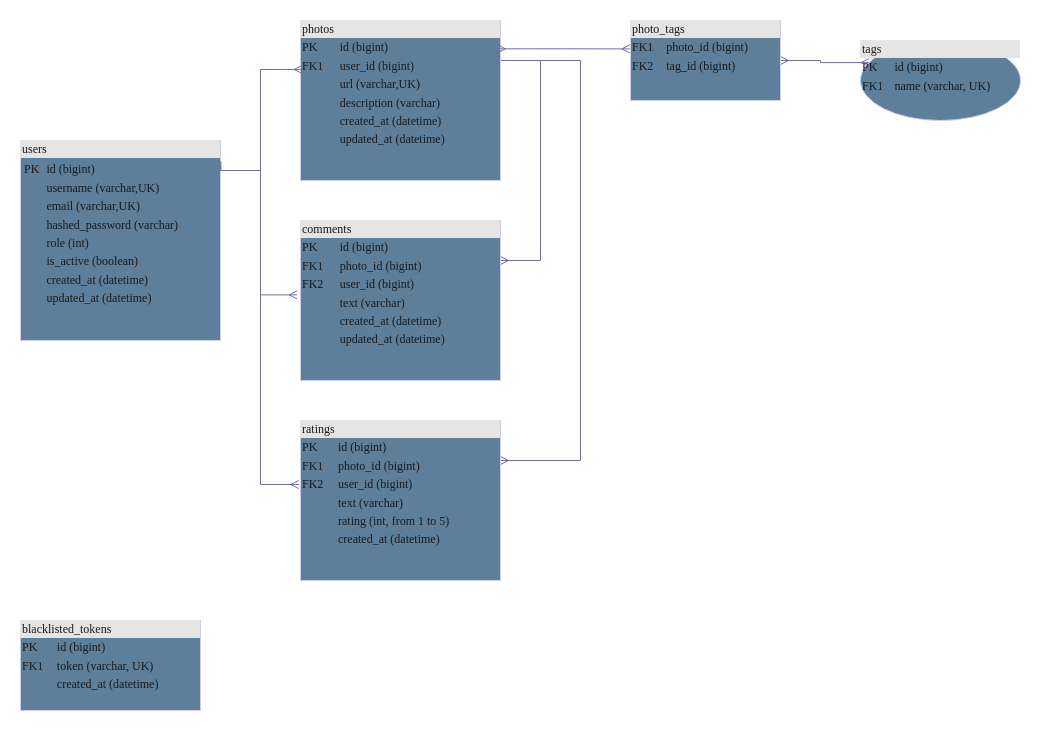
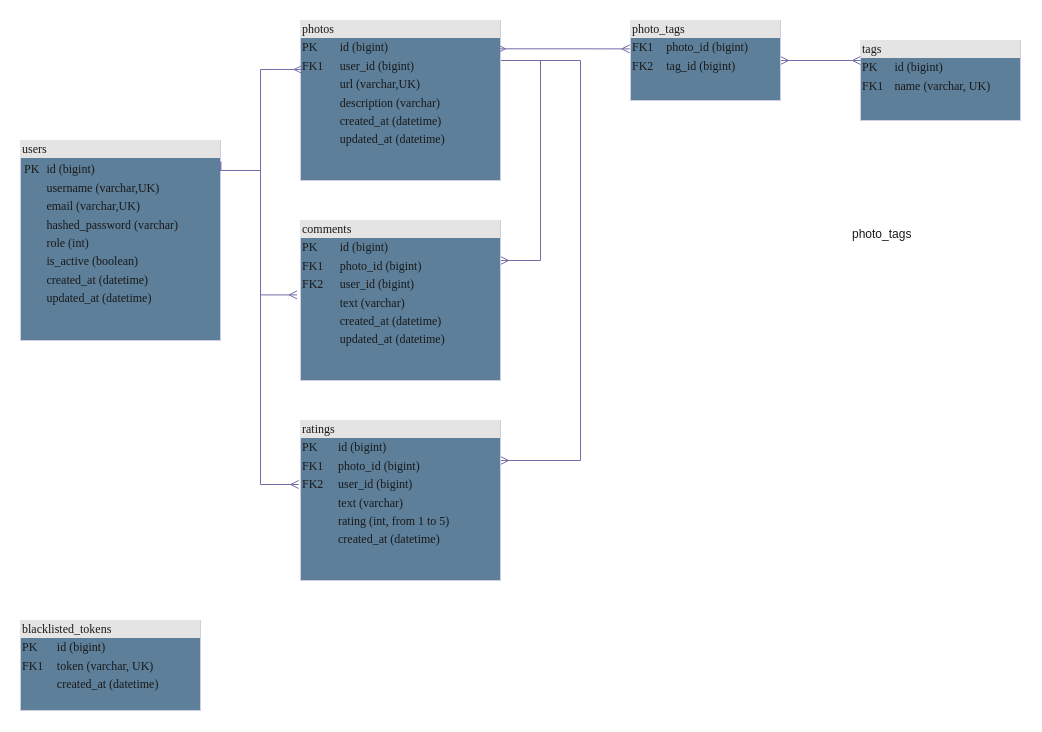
  <mxCell id="0" />
  <mxCell id="1" parent="0" />
- <mxCell id="2" value="&lt;div style=&quot;box-sizing:border-box;width:100%;background:#e4e4e4;padding:2px;&quot;&gt;tags&lt;/div&gt;&lt;table style=&quot;width:100%;font-size:1em;&quot; cellpadding=&quot;2&quot; cellspacing=&quot;0&quot;&gt;&lt;tbody&gt;&lt;tr&gt;&lt;td&gt;PK&lt;/td&gt;&lt;td&gt;id&amp;nbsp;(bigint)&lt;/td&gt;&lt;/tr&gt;&lt;tr&gt;&lt;td&gt;FK1&lt;/td&gt;&lt;td&gt;name&amp;nbsp;(varchar, UK)&lt;br&gt;&lt;/td&gt;&lt;/tr&gt;&lt;tr&gt;&lt;td&gt;&lt;/td&gt;&lt;td&gt;&lt;br&gt;&lt;/td&gt;&lt;/tr&gt;&lt;/tbody&gt;&lt;/table&gt;" style="ellipse;verticalAlign=top;align=left;overflow=fill;html=1;shadow=0;comic=0;labelBackgroundColor=none;strokeWidth=1;fontFamily=Verdana;fontSize=12;fillColor=#5D7F99;strokeColor=#D0CEE2;fontColor=#1A1A1A;" parent="1" vertex="1"><mxGeometry x="860" y="40" width="160" height="80" as="geometry" /></mxCell>
+ <mxCell id="2" value="&lt;div style=&quot;box-sizing:border-box;width:100%;background:#e4e4e4;padding:2px;&quot;&gt;tags&lt;/div&gt;&lt;table style=&quot;width:100%;font-size:1em;&quot; cellpadding=&quot;2&quot; cellspacing=&quot;0&quot;&gt;&lt;tbody&gt;&lt;tr&gt;&lt;td&gt;PK&lt;/td&gt;&lt;td&gt;id&amp;nbsp;(bigint)&lt;/td&gt;&lt;/tr&gt;&lt;tr&gt;&lt;td&gt;FK1&lt;/td&gt;&lt;td&gt;name&amp;nbsp;(varchar, UK)&lt;br&gt;&lt;/td&gt;&lt;/tr&gt;&lt;tr&gt;&lt;td&gt;&lt;/td&gt;&lt;td&gt;&lt;br&gt;&lt;/td&gt;&lt;/tr&gt;&lt;/tbody&gt;&lt;/table&gt;" style="verticalAlign=top;align=left;overflow=fill;html=1;rounded=0;shadow=0;comic=0;labelBackgroundColor=none;strokeWidth=1;fontFamily=Verdana;fontSize=12;fillColor=#5D7F99;strokeColor=#D0CEE2;fontColor=#1A1A1A;" parent="1" vertex="1"><mxGeometry x="860" y="40" width="160" height="80" as="geometry" /></mxCell>
  <mxCell id="3" style="edgeStyle=orthogonalEdgeStyle;rounded=0;orthogonalLoop=1;jettySize=auto;html=1;exitX=1;exitY=0.25;exitDx=0;exitDy=0;strokeColor=#736CA8;fontColor=#1A1A1A;entryX=1;entryY=0.25;entryDx=0;entryDy=0;endArrow=ERmany;endFill=0;" edge="1" parent="1" source="5" target="11"><mxGeometry relative="1" as="geometry"><mxPoint x="500.333" y="310" as="targetPoint" /><Array as="points"><mxPoint x="540" y="60" /><mxPoint x="540" y="260" /></Array></mxGeometry></mxCell>
  <mxCell id="4" style="edgeStyle=orthogonalEdgeStyle;rounded=0;orthogonalLoop=1;jettySize=auto;html=1;exitX=1;exitY=0.25;exitDx=0;exitDy=0;entryX=1;entryY=0.25;entryDx=0;entryDy=0;strokeColor=#736CA8;fontColor=#1A1A1A;endArrow=ERmany;endFill=0;" edge="1" parent="1" source="5" target="12"><mxGeometry relative="1" as="geometry"><Array as="points"><mxPoint x="580" y="60" /><mxPoint x="580" y="460" /></Array></mxGeometry></mxCell>
  <mxCell id="5" value="&lt;div style=&quot;box-sizing: border-box ; width: 100% ; background: #e4e4e4 ; padding: 2px&quot;&gt;photos&lt;/div&gt;&lt;table style=&quot;width: 100% ; font-size: 1em&quot; cellpadding=&quot;2&quot; cellspacing=&quot;0&quot;&gt;&lt;tbody&gt;&lt;tr&gt;&lt;td&gt;PK&lt;/td&gt;&lt;td&gt;id (bigint)&lt;br&gt;&lt;/td&gt;&lt;/tr&gt;&lt;tr&gt;&lt;td&gt;FK1&lt;/td&gt;&lt;td&gt;user_id&amp;nbsp;(bigint)&lt;/td&gt;&lt;/tr&gt;&lt;tr&gt;&lt;td&gt;&lt;/td&gt;&lt;td&gt;url (varchar,UK)&lt;br&gt;&lt;/td&gt;&lt;/tr&gt;&lt;tr&gt;&lt;td&gt;&lt;br&gt;&lt;/td&gt;&lt;td&gt;description&amp;nbsp;(varchar)&lt;br&gt;&lt;/td&gt;&lt;/tr&gt;&lt;tr&gt;&lt;td&gt;&lt;br&gt;&lt;/td&gt;&lt;td&gt;created_at&amp;nbsp;(datetime)&lt;br&gt;&lt;/td&gt;&lt;/tr&gt;&lt;tr&gt;&lt;td&gt;&lt;br&gt;&lt;/td&gt;&lt;td&gt;updated_at&amp;nbsp;(datetime)&lt;br&gt;&lt;/td&gt;&lt;/tr&gt;&lt;tr&gt;&lt;td&gt;&lt;/td&gt;&lt;td&gt;&lt;/td&gt;&lt;/tr&gt;&lt;tr&gt;&lt;td&gt;&lt;/td&gt;&lt;td&gt;&lt;br&gt;&lt;/td&gt;&lt;/tr&gt;&lt;/tbody&gt;&lt;/table&gt;" style="verticalAlign=top;align=left;overflow=fill;html=1;rounded=0;shadow=0;comic=0;labelBackgroundColor=none;strokeWidth=1;fontFamily=Verdana;fontSize=12;fillColor=#5D7F99;strokeColor=#D0CEE2;fontColor=#1A1A1A;" parent="1" vertex="1"><mxGeometry x="300" y="20" width="200" height="160" as="geometry" /></mxCell>
  <mxCell id="6" value="&lt;div style=&quot;box-sizing:border-box;width:100%;background:#e4e4e4;padding:2px;&quot;&gt;blacklisted_tokens&lt;/div&gt;&lt;table style=&quot;width:100%;font-size:1em;&quot; cellpadding=&quot;2&quot; cellspacing=&quot;0&quot;&gt;&lt;tbody&gt;&lt;tr&gt;&lt;td&gt;PK&lt;/td&gt;&lt;td&gt;id&amp;nbsp;(bigint)&lt;/td&gt;&lt;/tr&gt;&lt;tr&gt;&lt;td&gt;FK1&lt;/td&gt;&lt;td&gt;token&amp;nbsp;(varchar, UK)&lt;br&gt;&lt;/td&gt;&lt;/tr&gt;&lt;tr&gt;&lt;td&gt;&lt;/td&gt;&lt;td&gt;created_at&amp;nbsp;(datetime)&lt;/td&gt;&lt;/tr&gt;&lt;/tbody&gt;&lt;/table&gt;" style="verticalAlign=top;align=left;overflow=fill;html=1;rounded=0;shadow=0;comic=0;labelBackgroundColor=none;strokeWidth=1;fontFamily=Verdana;fontSize=12;fillColor=#5D7F99;strokeColor=#D0CEE2;fontColor=#1A1A1A;" parent="1" vertex="1"><mxGeometry y="620" width="180" height="90" as="geometry" x="20" /></mxCell>
  <mxCell id="7" value="&lt;div style=&quot;box-sizing: border-box ; width: 100% ; background: #e4e4e4 ; padding: 2px&quot;&gt;users&lt;/div&gt;&lt;table style=&quot;width: 100% ; font-size: 1em&quot; cellpadding=&quot;2&quot; cellspacing=&quot;0&quot;&gt;&lt;tbody&gt;&lt;tr&gt;&lt;td&gt;&lt;table style=&quot;font-size: 1em; width: 180px;&quot; cellpadding=&quot;2&quot; cellspacing=&quot;0&quot;&gt;&lt;tbody&gt;&lt;tr&gt;&lt;td&gt;PK&lt;/td&gt;&lt;td&gt;id (bigint)&lt;/td&gt;&lt;/tr&gt;&lt;tr&gt;&lt;td&gt;&lt;br&gt;&lt;/td&gt;&lt;td&gt;username (varchar,UK)&lt;br&gt;&lt;/td&gt;&lt;/tr&gt;&lt;tr&gt;&lt;td&gt;&lt;/td&gt;&lt;td&gt;email&amp;nbsp;(varchar,UK)&lt;/td&gt;&lt;/tr&gt;&lt;tr&gt;&lt;td&gt;&lt;br&gt;&lt;/td&gt;&lt;td&gt;hashed_password&amp;nbsp;(varchar)&lt;br&gt;&lt;/td&gt;&lt;/tr&gt;&lt;tr&gt;&lt;td&gt;&lt;br&gt;&lt;/td&gt;&lt;td&gt;role (int)&lt;br&gt;&lt;/td&gt;&lt;/tr&gt;&lt;tr&gt;&lt;td&gt;&lt;br&gt;&lt;/td&gt;&lt;td&gt;is_active (boolean)&lt;br&gt;&lt;/td&gt;&lt;/tr&gt;&lt;tr&gt;&lt;td&gt;&lt;br&gt;&lt;/td&gt;&lt;td&gt;created_at (datetime)&lt;br&gt;&lt;/td&gt;&lt;/tr&gt;&lt;tr&gt;&lt;td&gt;&lt;br&gt;&lt;/td&gt;&lt;td&gt;updated_at (datetime)&lt;br&gt;&lt;/td&gt;&lt;/tr&gt;&lt;tr&gt;&lt;td&gt;&lt;/td&gt;&lt;td&gt;&lt;br&gt;&lt;/td&gt;&lt;/tr&gt;&lt;tr&gt;&lt;td&gt;&lt;br&gt;&lt;/td&gt;&lt;td&gt;&lt;br&gt;&lt;/td&gt;&lt;/tr&gt;&lt;/tbody&gt;&lt;/table&gt;&lt;/td&gt;&lt;td&gt;&lt;br&gt;&lt;/td&gt;&lt;/tr&gt;&lt;tr&gt;&lt;td&gt;&lt;/td&gt;&lt;td&gt;&lt;span style=&quot;white-space: pre;&quot;&gt;&#09;&lt;/span&gt;&lt;br&gt;&lt;/td&gt;&lt;/tr&gt;&lt;/tbody&gt;&lt;/table&gt;" style="verticalAlign=top;align=left;overflow=fill;html=1;rounded=0;shadow=0;comic=0;labelBackgroundColor=none;strokeWidth=1;fontFamily=Verdana;fontSize=12;fillColor=#5D7F99;strokeColor=#D0CEE2;fontColor=#1A1A1A;" parent="1" vertex="1"><mxGeometry y="140" width="200" height="200" as="geometry" x="20" /></mxCell>
+ <mxCell id="8" value="photo_tags" style="text;whiteSpace=wrap;html=1;fontColor=#1A1A1A;" vertex="1" parent="1"><mxGeometry x="850" y="220" width="90" height="40" as="geometry" /></mxCell>
  <mxCell id="9" style="edgeStyle=orthogonalEdgeStyle;rounded=0;orthogonalLoop=1;jettySize=auto;html=1;exitX=1;exitY=0.5;exitDx=0;exitDy=0;entryX=0;entryY=0.25;entryDx=0;entryDy=0;strokeColor=#736CA8;fontColor=#1A1A1A;startArrow=ERmany;startFill=0;endArrow=ERmany;endFill=0;" edge="1" parent="1" source="10" target="2"><mxGeometry relative="1" as="geometry" /></mxCell>
  <mxCell id="10" value="&lt;div style=&quot;box-sizing:border-box;width:100%;background:#e4e4e4;padding:2px;&quot;&gt;photo_tags&lt;/div&gt;&lt;table style=&quot;width:100%;font-size:1em;&quot; cellpadding=&quot;2&quot; cellspacing=&quot;0&quot;&gt;&lt;tbody&gt;&lt;tr&gt;&lt;td&gt;FK1&lt;/td&gt;&lt;td&gt;photo_id&amp;nbsp;(bigint)&lt;br&gt;&lt;/td&gt;&lt;/tr&gt;&lt;tr&gt;&lt;td&gt;FK2&lt;/td&gt;&lt;td&gt;tag_id&amp;nbsp;(bigint)&lt;/td&gt;&lt;/tr&gt;&lt;tr&gt;&lt;td&gt;&lt;/td&gt;&lt;td&gt;&lt;br&gt;&lt;/td&gt;&lt;/tr&gt;&lt;/tbody&gt;&lt;/table&gt;" style="verticalAlign=top;align=left;overflow=fill;html=1;rounded=0;shadow=0;comic=0;labelBackgroundColor=none;strokeWidth=1;fontFamily=Verdana;fontSize=12;fillColor=#5D7F99;strokeColor=#D0CEE2;fontColor=#1A1A1A;" vertex="1" parent="1"><mxGeometry x="630" y="20" width="150" height="80" as="geometry" /></mxCell>
  <mxCell id="11" value="&lt;div style=&quot;box-sizing: border-box ; width: 100% ; background: #e4e4e4 ; padding: 2px&quot;&gt;comments&lt;/div&gt;&lt;table style=&quot;width: 100% ; font-size: 1em&quot; cellpadding=&quot;2&quot; cellspacing=&quot;0&quot;&gt;&lt;tbody&gt;&lt;tr&gt;&lt;td&gt;PK&lt;/td&gt;&lt;td&gt;id&amp;nbsp;(bigint)&lt;br&gt;&lt;/td&gt;&lt;/tr&gt;&lt;tr&gt;&lt;td&gt;FK1&lt;/td&gt;&lt;td&gt;photo_id&amp;nbsp;(bigint)&lt;/td&gt;&lt;/tr&gt;&lt;tr&gt;&lt;td&gt;FK2&lt;/td&gt;&lt;td&gt;user_id&amp;nbsp;(bigint)&lt;/td&gt;&lt;/tr&gt;&lt;tr&gt;&lt;td&gt;&lt;br&gt;&lt;/td&gt;&lt;td&gt;text&amp;nbsp;(varchar)&lt;br&gt;&lt;/td&gt;&lt;/tr&gt;&lt;tr&gt;&lt;td&gt;&lt;br&gt;&lt;/td&gt;&lt;td&gt;created_at&amp;nbsp;(datetime)&lt;br&gt;&lt;/td&gt;&lt;/tr&gt;&lt;tr&gt;&lt;td&gt;&lt;br&gt;&lt;/td&gt;&lt;td&gt;updated_at&amp;nbsp;(datetime)&lt;br&gt;&lt;/td&gt;&lt;/tr&gt;&lt;tr&gt;&lt;td&gt;&lt;/td&gt;&lt;td&gt;&lt;/td&gt;&lt;/tr&gt;&lt;tr&gt;&lt;td&gt;&lt;/td&gt;&lt;td&gt;&lt;br&gt;&lt;/td&gt;&lt;/tr&gt;&lt;/tbody&gt;&lt;/table&gt;" style="verticalAlign=top;align=left;overflow=fill;html=1;rounded=0;shadow=0;comic=0;labelBackgroundColor=none;strokeWidth=1;fontFamily=Verdana;fontSize=12;fillColor=#5D7F99;strokeColor=#D0CEE2;fontColor=#1A1A1A;" vertex="1" parent="1"><mxGeometry x="300" y="220" width="200" height="160" as="geometry" /></mxCell>
  <mxCell id="12" value="&lt;div style=&quot;box-sizing: border-box ; width: 100% ; background: #e4e4e4 ; padding: 2px&quot;&gt;ratings&lt;/div&gt;&lt;table style=&quot;width: 100% ; font-size: 1em&quot; cellpadding=&quot;2&quot; cellspacing=&quot;0&quot;&gt;&lt;tbody&gt;&lt;tr&gt;&lt;td&gt;PK&lt;/td&gt;&lt;td&gt;id&amp;nbsp;(bigint)&lt;br&gt;&lt;/td&gt;&lt;/tr&gt;&lt;tr&gt;&lt;td&gt;FK1&lt;/td&gt;&lt;td&gt;photo_id&amp;nbsp;(bigint)&lt;/td&gt;&lt;/tr&gt;&lt;tr&gt;&lt;td&gt;FK2&lt;/td&gt;&lt;td&gt;user_id&amp;nbsp;(bigint)&lt;/td&gt;&lt;/tr&gt;&lt;tr&gt;&lt;td&gt;&lt;br&gt;&lt;/td&gt;&lt;td&gt;text&amp;nbsp;(varchar)&lt;br&gt;&lt;/td&gt;&lt;/tr&gt;&lt;tr&gt;&lt;td&gt;&lt;br&gt;&lt;/td&gt;&lt;td&gt;rating (int, from 1 to 5)&lt;br&gt;&lt;/td&gt;&lt;/tr&gt;&lt;tr&gt;&lt;td&gt;&lt;br&gt;&lt;/td&gt;&lt;td&gt;created_at&amp;nbsp;(datetime)&lt;br&gt;&lt;/td&gt;&lt;/tr&gt;&lt;tr&gt;&lt;td&gt;&lt;/td&gt;&lt;td&gt;&lt;/td&gt;&lt;/tr&gt;&lt;tr&gt;&lt;td&gt;&lt;/td&gt;&lt;td&gt;&lt;br&gt;&lt;/td&gt;&lt;/tr&gt;&lt;/tbody&gt;&lt;/table&gt;" style="verticalAlign=top;align=left;overflow=fill;html=1;rounded=0;shadow=0;comic=0;labelBackgroundColor=none;strokeWidth=1;fontFamily=Verdana;fontSize=12;fillColor=#5D7F99;strokeColor=#D0CEE2;fontColor=#1A1A1A;" vertex="1" parent="1"><mxGeometry x="300" y="420" width="200" height="160" as="geometry" /></mxCell>
  <mxCell id="13" style="edgeStyle=orthogonalEdgeStyle;rounded=0;orthogonalLoop=1;jettySize=auto;html=1;exitX=0.999;exitY=0.111;exitDx=0;exitDy=0;entryX=0.008;entryY=0.306;entryDx=0;entryDy=0;entryPerimeter=0;strokeColor=#736CA8;fontColor=default;strokeWidth=1;startArrow=none;startFill=0;endArrow=ERmany;endFill=0;align=left;labelBackgroundColor=default;exitPerimeter=0;" edge="1" parent="1" source="7" target="5"><mxGeometry relative="1" as="geometry"><Array as="points"><mxPoint x="220" y="170" /><mxPoint x="260" y="170" /><mxPoint x="260" y="69" /></Array></mxGeometry></mxCell>
  <mxCell id="14" style="edgeStyle=orthogonalEdgeStyle;rounded=0;orthogonalLoop=1;jettySize=auto;html=1;entryX=-0.017;entryY=0.465;entryDx=0;entryDy=0;entryPerimeter=0;strokeColor=#736CA8;fontColor=#1A1A1A;endArrow=ERmany;endFill=0;" edge="1" parent="1" target="11"><mxGeometry relative="1" as="geometry"><mxPoint x="220" y="170" as="sourcePoint" /><Array as="points"><mxPoint x="220" y="170" /><mxPoint x="260" y="170" /><mxPoint x="260" y="294" /></Array></mxGeometry></mxCell>
  <mxCell id="15" style="edgeStyle=orthogonalEdgeStyle;rounded=0;orthogonalLoop=1;jettySize=auto;html=1;exitX=1.002;exitY=0.104;exitDx=0;exitDy=0;entryX=-0.009;entryY=0.4;entryDx=0;entryDy=0;entryPerimeter=0;strokeColor=#736CA8;fontColor=#1A1A1A;endArrow=ERmany;endFill=0;exitPerimeter=0;" edge="1" parent="1" source="7" target="12"><mxGeometry relative="1" as="geometry"><Array as="points"><mxPoint x="260" y="170" /><mxPoint x="260" y="484" /></Array></mxGeometry></mxCell>
  <mxCell id="16" style="edgeStyle=orthogonalEdgeStyle;rounded=0;orthogonalLoop=1;jettySize=auto;html=1;exitX=0.985;exitY=0.177;exitDx=0;exitDy=0;entryX=-0.005;entryY=0.355;entryDx=0;entryDy=0;entryPerimeter=0;strokeColor=#736CA8;fontColor=#1A1A1A;exitPerimeter=0;startArrow=ERmany;startFill=0;endArrow=ERmany;endFill=0;" edge="1" parent="1" source="5" target="10"><mxGeometry relative="1" as="geometry" /></mxCell>
